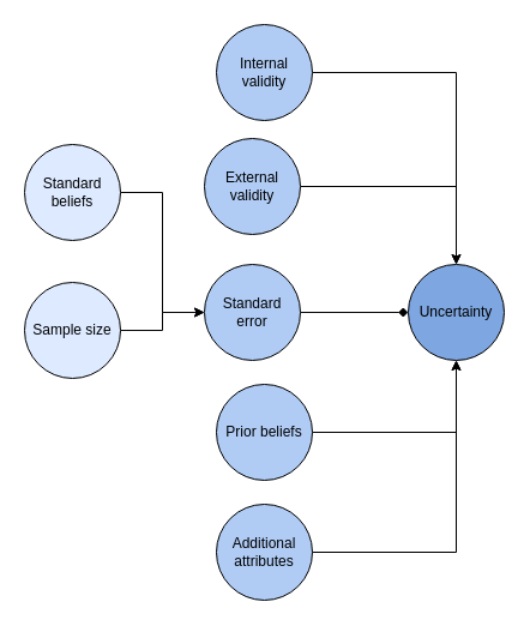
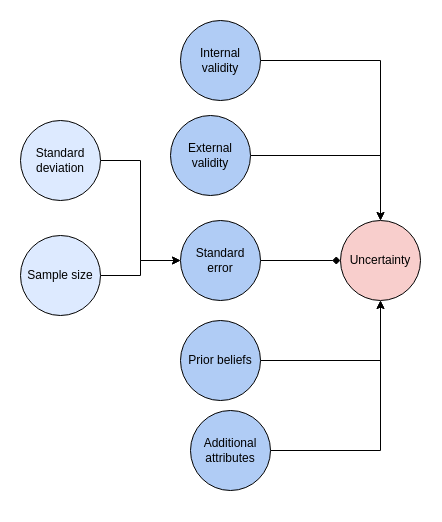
  <mxCell id="0" />
  <mxCell id="1" parent="0" />
  <mxCell id="2" style="edgeStyle=orthogonalEdgeStyle;rounded=0;orthogonalLoop=1;jettySize=auto;html=1;entryX=0;entryY=0.5;entryDx=0;entryDy=0;" edge="1" parent="1" source="16" target="7"><mxGeometry relative="1" as="geometry" /></mxCell>
- <mxCell id="3" value="Uncertainty" style="ellipse;whiteSpace=wrap;html=1;aspect=fixed;fillColor=#7EA6E0;" vertex="1" parent="1"><mxGeometry x="340" y="220" width="80" height="80" as="geometry" /></mxCell>
+ <mxCell id="3" value="Uncertainty" style="ellipse;whiteSpace=wrap;html=1;aspect=fixed;fillColor=#f8cecc;" vertex="1" parent="1"><mxGeometry x="340" y="220" width="80" height="80" as="geometry" /></mxCell>
  <mxCell id="4" style="edgeStyle=orthogonalEdgeStyle;rounded=0;orthogonalLoop=1;jettySize=auto;html=1;" edge="1" parent="1" source="5" target="3"><mxGeometry relative="1" as="geometry" /></mxCell>
  <mxCell id="5" value="External validity" style="ellipse;whiteSpace=wrap;html=1;aspect=fixed;fillColor=#B0CCF5;" vertex="1" parent="1"><mxGeometry x="170" y="115" width="80" height="80" as="geometry" /></mxCell>
  <mxCell id="6" style="edgeStyle=orthogonalEdgeStyle;rounded=0;orthogonalLoop=1;jettySize=auto;html=1;endArrow=diamond;" edge="1" parent="1" source="7" target="3"><mxGeometry relative="1" as="geometry" /></mxCell>
- <mxCell id="7" value="Standard&lt;br&gt;error" style="ellipse;whiteSpace=wrap;html=1;aspect=fixed;fillColor=#B0CCF5;" vertex="1" parent="1"><mxGeometry x="170" y="220" width="80" height="80" as="geometry" /></mxCell>
+ <mxCell id="7" value="Standard&lt;br&gt;error" style="ellipse;whiteSpace=wrap;html=1;aspect=fixed;fillColor=#B0CCF5;" vertex="1" parent="1"><mxGeometry x="180" y="220" width="80" height="80" as="geometry" /></mxCell>
  <mxCell id="8" style="edgeStyle=orthogonalEdgeStyle;rounded=0;orthogonalLoop=1;jettySize=auto;html=1;" edge="1" parent="1" source="9" target="3"><mxGeometry relative="1" as="geometry" /></mxCell>
  <mxCell id="9" value="Internal validity" style="ellipse;whiteSpace=wrap;html=1;aspect=fixed;fillColor=#B0CCF5;" vertex="1" parent="1"><mxGeometry x="180" y="20" width="80" height="80" as="geometry" /></mxCell>
  <mxCell id="10" style="edgeStyle=orthogonalEdgeStyle;rounded=0;orthogonalLoop=1;jettySize=auto;html=1;" edge="1" parent="1" source="11" target="3"><mxGeometry relative="1" as="geometry" /></mxCell>
  <mxCell id="11" value="Prior beliefs" style="ellipse;whiteSpace=wrap;html=1;aspect=fixed;fillColor=#B0CCF5;" vertex="1" parent="1"><mxGeometry x="180" y="320" width="80" height="80" as="geometry" /></mxCell>
  <mxCell id="12" style="edgeStyle=orthogonalEdgeStyle;rounded=0;orthogonalLoop=1;jettySize=auto;html=1;" edge="1" parent="1" source="13" target="3"><mxGeometry relative="1" as="geometry" /></mxCell>
- <mxCell id="13" value="Additional attributes" style="ellipse;whiteSpace=wrap;html=1;aspect=fixed;fillColor=#B0CCF5;" vertex="1" parent="1"><mxGeometry x="180" y="420" width="80" height="80" as="geometry" /></mxCell>
+ <mxCell id="13" value="Additional attributes" style="ellipse;whiteSpace=wrap;html=1;aspect=fixed;fillColor=#B0CCF5;" vertex="1" parent="1"><mxGeometry x="190" y="410" width="80" height="80" as="geometry" /></mxCell>
  <mxCell id="14" style="edgeStyle=orthogonalEdgeStyle;rounded=0;orthogonalLoop=1;jettySize=auto;html=1;" edge="1" parent="1" source="15" target="7"><mxGeometry relative="1" as="geometry" /></mxCell>
  <mxCell id="15" value="Sample size" style="ellipse;whiteSpace=wrap;html=1;aspect=fixed;fillColor=#DDEAFF;" vertex="1" parent="1"><mxGeometry x="20" y="235" width="80" height="80" as="geometry" /></mxCell>
- <mxCell id="16" value="&lt;span id=&quot;docs-internal-guid-687c50da-7fff-01be-03cd-e590a1a0c925&quot;&gt;&lt;span style=&quot;font-family: &amp;#34;arial&amp;#34; ; background-color: transparent ; vertical-align: baseline&quot;&gt;&lt;font style=&quot;font-size: 12px&quot;&gt;Standard beliefs&lt;/font&gt;&lt;/span&gt;&lt;/span&gt;" style="ellipse;whiteSpace=wrap;html=1;aspect=fixed;fillColor=#DDEAFF;" vertex="1" parent="1"><mxGeometry y="120" width="80" height="80" as="geometry" x="20" /></mxCell>
+ <mxCell id="16" value="&lt;span id=&quot;docs-internal-guid-687c50da-7fff-01be-03cd-e590a1a0c925&quot;&gt;&lt;span style=&quot;font-family: &amp;#34;arial&amp;#34; ; background-color: transparent ; vertical-align: baseline&quot;&gt;&lt;font style=&quot;font-size: 12px&quot;&gt;Standard deviation&lt;/font&gt;&lt;/span&gt;&lt;/span&gt;" style="ellipse;whiteSpace=wrap;html=1;aspect=fixed;fillColor=#DDEAFF;" vertex="1" parent="1"><mxGeometry y="120" width="80" height="80" as="geometry" x="20" /></mxCell>
